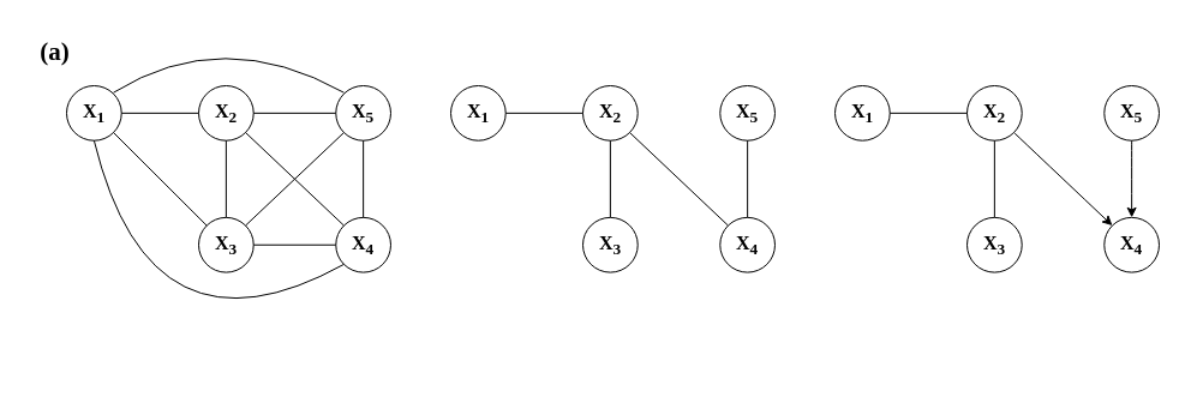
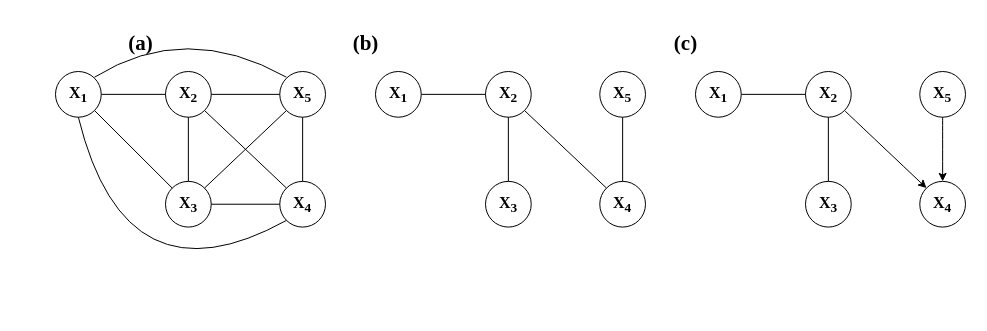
  <mxCell id="0" />
  <mxCell id="1" parent="0" />
  <mxCell id="2" value="" style="group" parent="1" vertex="1" connectable="0"><mxGeometry x="165" y="71" width="160" height="165.86" as="geometry" /></mxCell>
  <mxCell id="3" value="&lt;font face=&quot;Times New Roman&quot; style=&quot;font-size: 16px;&quot;&gt;&lt;b&gt;X&lt;sub&gt;2&lt;/sub&gt;&lt;/b&gt;&lt;/font&gt;" style="ellipse;whiteSpace=wrap;html=1;aspect=fixed;" parent="2" vertex="1"><mxGeometry width="45.714" height="45.714" as="geometry" /></mxCell>
  <mxCell id="4" value="&lt;font face=&quot;Times New Roman&quot; style=&quot;font-size: 16px;&quot;&gt;&lt;b&gt;X&lt;sub&gt;3&lt;/sub&gt;&lt;/b&gt;&lt;/font&gt;" style="ellipse;whiteSpace=wrap;html=1;aspect=fixed;" parent="2" vertex="1"><mxGeometry y="109.875" width="45.714" height="45.714" as="geometry" /></mxCell>
  <mxCell id="5" value="&lt;font face=&quot;Times New Roman&quot; style=&quot;font-size: 16px;&quot;&gt;&lt;b&gt;X&lt;sub&gt;5&lt;/sub&gt;&lt;/b&gt;&lt;/font&gt;" style="ellipse;whiteSpace=wrap;html=1;aspect=fixed;" parent="2" vertex="1"><mxGeometry x="114.286" width="45.714" height="45.714" as="geometry" /></mxCell>
  <mxCell id="6" value="&lt;font face=&quot;Times New Roman&quot; style=&quot;font-size: 16px;&quot;&gt;&lt;b&gt;X&lt;sub&gt;4&lt;/sub&gt;&lt;/b&gt;&lt;/font&gt;" style="ellipse;whiteSpace=wrap;html=1;aspect=fixed;" parent="2" vertex="1"><mxGeometry x="114.286" y="109.875" width="45.714" height="45.714" as="geometry" /></mxCell>
  <mxCell id="7" value="" style="endArrow=none;html=1;rounded=0;entryX=0;entryY=0.5;entryDx=0;entryDy=0;exitX=1;exitY=0.5;exitDx=0;exitDy=0;" parent="2" source="3" target="5" edge="1"><mxGeometry width="50" height="50" relative="1" as="geometry"><mxPoint x="50" y="23" as="sourcePoint" /><mxPoint x="10.0" y="32.857" as="targetPoint" /></mxGeometry></mxCell>
  <mxCell id="8" value="" style="endArrow=none;html=1;rounded=0;exitX=0.5;exitY=0;exitDx=0;exitDy=0;entryX=0.5;entryY=1;entryDx=0;entryDy=0;" parent="2" source="6" target="5" edge="1"><mxGeometry width="50" height="50" relative="1" as="geometry"><mxPoint x="-44.286" y="42.857" as="sourcePoint" /><mxPoint x="20.0" y="42.857" as="targetPoint" /></mxGeometry></mxCell>
  <mxCell id="9" value="" style="endArrow=none;html=1;rounded=0;exitX=1;exitY=1;exitDx=0;exitDy=0;entryX=0;entryY=0;entryDx=0;entryDy=0;" parent="2" source="3" target="6" edge="1"><mxGeometry width="50" height="50" relative="1" as="geometry"><mxPoint x="-34.286" y="52.857" as="sourcePoint" /><mxPoint x="30.0" y="52.857" as="targetPoint" /></mxGeometry></mxCell>
  <mxCell id="10" value="" style="endArrow=none;html=1;rounded=0;exitX=1;exitY=0.5;exitDx=0;exitDy=0;entryX=0;entryY=0.5;entryDx=0;entryDy=0;" parent="2" source="4" target="6" edge="1"><mxGeometry width="50" height="50" relative="1" as="geometry"><mxPoint x="-24.286" y="62.857" as="sourcePoint" /><mxPoint x="40.0" y="62.857" as="targetPoint" /></mxGeometry></mxCell>
  <mxCell id="11" value="" style="endArrow=none;html=1;rounded=0;exitX=1;exitY=0;exitDx=0;exitDy=0;entryX=0;entryY=1;entryDx=0;entryDy=0;" parent="2" source="4" target="5" edge="1"><mxGeometry width="50" height="50" relative="1" as="geometry"><mxPoint x="-4.286" y="82.857" as="sourcePoint" /><mxPoint x="120" y="40" as="targetPoint" /></mxGeometry></mxCell>
  <mxCell id="12" value="" style="endArrow=none;html=1;rounded=0;exitX=0.5;exitY=1;exitDx=0;exitDy=0;entryX=0.5;entryY=0;entryDx=0;entryDy=0;" parent="2" source="3" target="4" edge="1"><mxGeometry width="50" height="50" relative="1" as="geometry"><mxPoint x="15.714" y="102.857" as="sourcePoint" /><mxPoint x="80.0" y="102.857" as="targetPoint" /></mxGeometry></mxCell>
- <mxCell id="13" value="&lt;font size=&quot;1&quot; face=&quot;Times New Roman&quot; style=&quot;&quot;&gt;&lt;b style=&quot;font-size: 21px;&quot;&gt;(a)&lt;/b&gt;&lt;/font&gt;" style="text;html=1;align=center;verticalAlign=middle;resizable=0;points=[];autosize=1;strokeColor=none;fillColor=none;" parent="1" vertex="1"><mxGeometry x="20" y="23" width="50" height="40" as="geometry" /></mxCell>
+ <mxCell id="13" value="&lt;font size=&quot;1&quot; face=&quot;Times New Roman&quot; style=&quot;&quot;&gt;&lt;b style=&quot;font-size: 21px;&quot;&gt;(a)&lt;/b&gt;&lt;/font&gt;" style="text;html=1;align=center;verticalAlign=middle;resizable=0;points=[];autosize=1;strokeColor=none;fillColor=none;" parent="1" vertex="1"><mxGeometry x="115" y="23" width="50" height="40" as="geometry" /></mxCell>
  <mxCell id="14" value="&lt;font face=&quot;Times New Roman&quot; style=&quot;font-size: 16px;&quot;&gt;&lt;b&gt;X&lt;sub&gt;1&lt;/sub&gt;&lt;/b&gt;&lt;/font&gt;" style="ellipse;whiteSpace=wrap;html=1;aspect=fixed;" parent="1" vertex="1"><mxGeometry x="55" y="71" width="45.714" height="45.714" as="geometry" /></mxCell>
  <mxCell id="15" value="" style="endArrow=none;html=1;rounded=0;exitX=1;exitY=1;exitDx=0;exitDy=0;entryX=0;entryY=0;entryDx=0;entryDy=0;" parent="1" source="14" target="4" edge="1"><mxGeometry width="50" height="50" relative="1" as="geometry"><mxPoint x="215" y="151" as="sourcePoint" /><mxPoint x="265" y="101" as="targetPoint" /></mxGeometry></mxCell>
  <mxCell id="16" value="" style="endArrow=none;html=1;rounded=0;exitX=1;exitY=0.5;exitDx=0;exitDy=0;entryX=0;entryY=0.5;entryDx=0;entryDy=0;" parent="1" source="14" target="3" edge="1"><mxGeometry width="50" height="50" relative="1" as="geometry"><mxPoint x="215" y="151" as="sourcePoint" /><mxPoint x="265" y="101" as="targetPoint" /></mxGeometry></mxCell>
  <mxCell id="17" value="" style="endArrow=none;html=1;exitX=0.5;exitY=1;exitDx=0;exitDy=0;entryX=0;entryY=1;entryDx=0;entryDy=0;curved=1;" parent="1" source="14" target="6" edge="1"><mxGeometry width="50" height="50" relative="1" as="geometry"><mxPoint x="170.714" y="171.787" as="sourcePoint" /><mxPoint x="235" y="171.787" as="targetPoint" /><Array as="points"><mxPoint x="125" y="308.93" /></Array></mxGeometry></mxCell>
  <mxCell id="18" value="" style="endArrow=none;html=1;curved=1;exitX=1;exitY=0;exitDx=0;exitDy=0;entryX=0;entryY=0;entryDx=0;entryDy=0;" parent="1" edge="1"><mxGeometry width="50" height="50" relative="1" as="geometry"><mxPoint x="94.02" y="76.695" as="sourcePoint" /><mxPoint x="285.98" y="76.695" as="targetPoint" /><Array as="points"><mxPoint x="185" y="20" /></Array></mxGeometry></mxCell>
  <mxCell id="19" value="" style="group" parent="1" vertex="1" connectable="0"><mxGeometry x="485" y="71" width="160" height="165.86" as="geometry" /></mxCell>
  <mxCell id="20" value="&lt;font face=&quot;Times New Roman&quot; style=&quot;font-size: 16px;&quot;&gt;&lt;b&gt;X&lt;sub&gt;2&lt;/sub&gt;&lt;/b&gt;&lt;/font&gt;" style="ellipse;whiteSpace=wrap;html=1;aspect=fixed;" parent="19" vertex="1"><mxGeometry width="45.714" height="45.714" as="geometry" /></mxCell>
  <mxCell id="21" value="&lt;font face=&quot;Times New Roman&quot; style=&quot;font-size: 16px;&quot;&gt;&lt;b&gt;X&lt;sub&gt;3&lt;/sub&gt;&lt;/b&gt;&lt;/font&gt;" style="ellipse;whiteSpace=wrap;html=1;aspect=fixed;" parent="19" vertex="1"><mxGeometry y="109.875" width="45.714" height="45.714" as="geometry" /></mxCell>
  <mxCell id="22" value="&lt;font face=&quot;Times New Roman&quot; style=&quot;font-size: 16px;&quot;&gt;&lt;b&gt;X&lt;sub&gt;5&lt;/sub&gt;&lt;/b&gt;&lt;/font&gt;" style="ellipse;whiteSpace=wrap;html=1;aspect=fixed;" parent="19" vertex="1"><mxGeometry x="114.286" width="45.714" height="45.714" as="geometry" /></mxCell>
  <mxCell id="23" value="&lt;font face=&quot;Times New Roman&quot; style=&quot;font-size: 16px;&quot;&gt;&lt;b&gt;X&lt;sub&gt;4&lt;/sub&gt;&lt;/b&gt;&lt;/font&gt;" style="ellipse;whiteSpace=wrap;html=1;aspect=fixed;" parent="19" vertex="1"><mxGeometry x="114.286" y="109.875" width="45.714" height="45.714" as="geometry" /></mxCell>
  <mxCell id="24" value="" style="endArrow=none;html=1;rounded=0;exitX=0.5;exitY=0;exitDx=0;exitDy=0;entryX=0.5;entryY=1;entryDx=0;entryDy=0;" parent="19" source="23" target="22" edge="1"><mxGeometry width="50" height="50" relative="1" as="geometry"><mxPoint x="-44.286" y="42.857" as="sourcePoint" /><mxPoint x="20.0" y="42.857" as="targetPoint" /></mxGeometry></mxCell>
  <mxCell id="25" value="" style="endArrow=none;html=1;rounded=0;exitX=1;exitY=1;exitDx=0;exitDy=0;entryX=0;entryY=0;entryDx=0;entryDy=0;" parent="19" source="20" target="23" edge="1"><mxGeometry width="50" height="50" relative="1" as="geometry"><mxPoint x="-34.286" y="52.857" as="sourcePoint" /><mxPoint x="30.0" y="52.857" as="targetPoint" /></mxGeometry></mxCell>
  <mxCell id="26" value="" style="endArrow=none;html=1;rounded=0;exitX=0.5;exitY=1;exitDx=0;exitDy=0;entryX=0.5;entryY=0;entryDx=0;entryDy=0;" parent="19" source="20" target="21" edge="1"><mxGeometry width="50" height="50" relative="1" as="geometry"><mxPoint x="15.714" y="102.857" as="sourcePoint" /><mxPoint x="80.0" y="102.857" as="targetPoint" /></mxGeometry></mxCell>
+ <mxCell id="27" value="&lt;font size=&quot;1&quot; face=&quot;Times New Roman&quot; style=&quot;&quot;&gt;&lt;b style=&quot;font-size: 21px;&quot;&gt;(b)&lt;/b&gt;&lt;/font&gt;" style="text;html=1;align=center;verticalAlign=middle;resizable=0;points=[];autosize=1;strokeColor=none;fillColor=none;" parent="1" vertex="1"><mxGeometry x="340" y="23" width="50" height="40" as="geometry" /></mxCell>
  <mxCell id="28" value="&lt;font face=&quot;Times New Roman&quot; style=&quot;font-size: 16px;&quot;&gt;&lt;b&gt;X&lt;sub&gt;1&lt;/sub&gt;&lt;/b&gt;&lt;/font&gt;" style="ellipse;whiteSpace=wrap;html=1;aspect=fixed;" parent="1" vertex="1"><mxGeometry x="375" y="71" width="45.714" height="45.714" as="geometry" /></mxCell>
  <mxCell id="29" value="" style="endArrow=none;html=1;rounded=0;exitX=1;exitY=0.5;exitDx=0;exitDy=0;entryX=0;entryY=0.5;entryDx=0;entryDy=0;" parent="1" source="28" target="20" edge="1"><mxGeometry width="50" height="50" relative="1" as="geometry"><mxPoint x="535" y="151" as="sourcePoint" /><mxPoint x="585" y="101" as="targetPoint" /></mxGeometry></mxCell>
  <mxCell id="30" value="" style="group" parent="1" vertex="1" connectable="0"><mxGeometry x="805" y="71" width="160" height="165.86" as="geometry" /></mxCell>
  <mxCell id="31" value="&lt;font face=&quot;Times New Roman&quot; style=&quot;font-size: 16px;&quot;&gt;&lt;b&gt;X&lt;sub&gt;2&lt;/sub&gt;&lt;/b&gt;&lt;/font&gt;" style="ellipse;whiteSpace=wrap;html=1;aspect=fixed;" parent="30" vertex="1"><mxGeometry width="45.714" height="45.714" as="geometry" /></mxCell>
  <mxCell id="32" value="&lt;font face=&quot;Times New Roman&quot; style=&quot;font-size: 16px;&quot;&gt;&lt;b&gt;X&lt;sub&gt;3&lt;/sub&gt;&lt;/b&gt;&lt;/font&gt;" style="ellipse;whiteSpace=wrap;html=1;aspect=fixed;" parent="30" vertex="1"><mxGeometry y="109.875" width="45.714" height="45.714" as="geometry" /></mxCell>
  <mxCell id="33" value="&lt;font face=&quot;Times New Roman&quot; style=&quot;font-size: 16px;&quot;&gt;&lt;b&gt;X&lt;sub&gt;5&lt;/sub&gt;&lt;/b&gt;&lt;/font&gt;" style="ellipse;whiteSpace=wrap;html=1;aspect=fixed;" parent="30" vertex="1"><mxGeometry x="114.286" width="45.714" height="45.714" as="geometry" /></mxCell>
  <mxCell id="34" value="&lt;font face=&quot;Times New Roman&quot; style=&quot;font-size: 16px;&quot;&gt;&lt;b&gt;X&lt;sub&gt;4&lt;/sub&gt;&lt;/b&gt;&lt;/font&gt;" style="ellipse;whiteSpace=wrap;html=1;aspect=fixed;" parent="30" vertex="1"><mxGeometry x="114.286" y="109.875" width="45.714" height="45.714" as="geometry" /></mxCell>
  <mxCell id="35" value="" style="endArrow=none;html=1;rounded=0;exitX=0.5;exitY=1;exitDx=0;exitDy=0;entryX=0.5;entryY=0;entryDx=0;entryDy=0;" parent="30" source="31" target="32" edge="1"><mxGeometry width="50" height="50" relative="1" as="geometry"><mxPoint x="15.714" y="102.857" as="sourcePoint" /><mxPoint x="80.0" y="102.857" as="targetPoint" /></mxGeometry></mxCell>
  <mxCell id="36" value="" style="endArrow=classic;html=1;curved=1;entryX=0;entryY=0;entryDx=0;entryDy=0;exitX=1;exitY=1;exitDx=0;exitDy=0;" parent="30" source="31" target="34" edge="1"><mxGeometry width="50" height="50" relative="1" as="geometry"><mxPoint x="-180" y="85" as="sourcePoint" /><mxPoint x="-130" y="35" as="targetPoint" /></mxGeometry></mxCell>
  <mxCell id="37" value="" style="endArrow=classic;html=1;curved=1;entryX=0.5;entryY=0;entryDx=0;entryDy=0;exitX=0.5;exitY=1;exitDx=0;exitDy=0;" parent="30" source="33" target="34" edge="1"><mxGeometry width="50" height="50" relative="1" as="geometry"><mxPoint x="49.02" y="49.02" as="sourcePoint" /><mxPoint x="130.98" y="126.57" as="targetPoint" /></mxGeometry></mxCell>
+ <mxCell id="38" value="&lt;font size=&quot;1&quot; face=&quot;Times New Roman&quot; style=&quot;&quot;&gt;&lt;b style=&quot;font-size: 21px;&quot;&gt;(c)&lt;/b&gt;&lt;/font&gt;" style="text;html=1;align=center;verticalAlign=middle;resizable=0;points=[];autosize=1;strokeColor=none;fillColor=none;" parent="1" vertex="1"><mxGeometry x="660" y="23" width="50" height="40" as="geometry" /></mxCell>
  <mxCell id="39" value="&lt;font face=&quot;Times New Roman&quot; style=&quot;font-size: 16px;&quot;&gt;&lt;b&gt;X&lt;sub&gt;1&lt;/sub&gt;&lt;/b&gt;&lt;/font&gt;" style="ellipse;whiteSpace=wrap;html=1;aspect=fixed;" parent="1" vertex="1"><mxGeometry x="695" y="71" width="45.714" height="45.714" as="geometry" /></mxCell>
  <mxCell id="40" value="" style="endArrow=none;html=1;rounded=0;exitX=1;exitY=0.5;exitDx=0;exitDy=0;entryX=0;entryY=0.5;entryDx=0;entryDy=0;" parent="1" source="39" target="31" edge="1"><mxGeometry width="50" height="50" relative="1" as="geometry"><mxPoint x="855" y="151" as="sourcePoint" /><mxPoint x="905" y="101" as="targetPoint" /></mxGeometry></mxCell>
